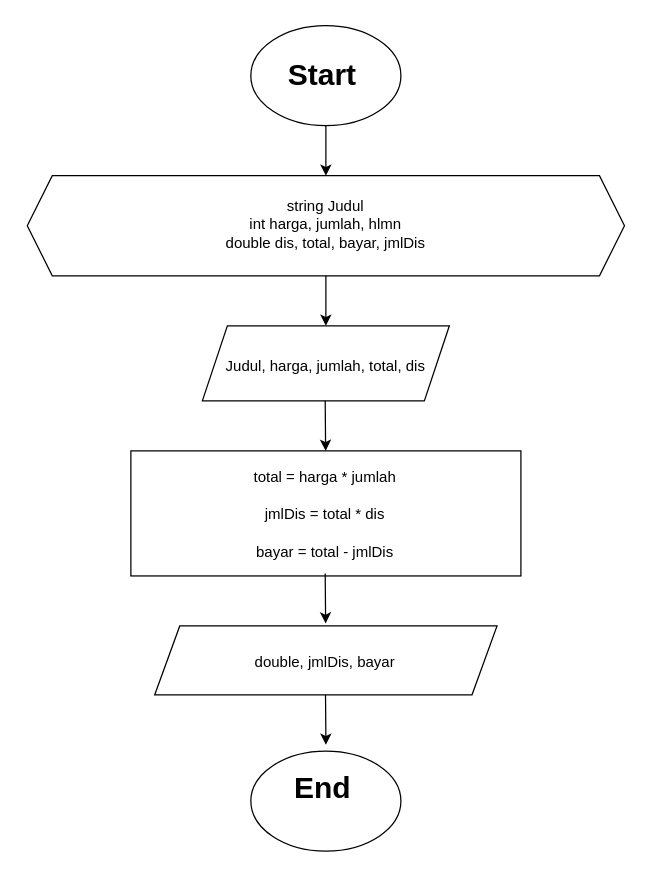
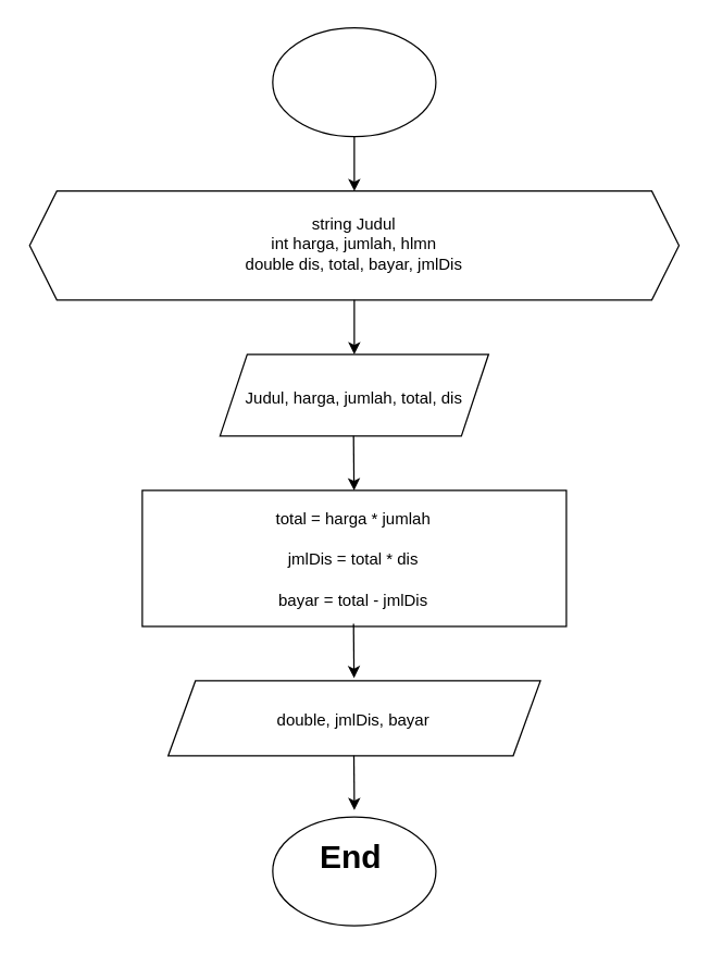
  <mxCell id="0" />
  <mxCell id="1" parent="0" />
  <mxCell id="2" value="" style="shape=parallelogram;perimeter=parallelogramPerimeter;whiteSpace=wrap;html=1;fixedSize=1;" vertex="1" parent="1"><mxGeometry x="123.17" y="500" width="273.68" height="55" as="geometry" /></mxCell>
  <mxCell id="3" value="" style="shape=hexagon;perimeter=hexagonPerimeter2;whiteSpace=wrap;html=1;fixedSize=1;" vertex="1" parent="1"><mxGeometry x="21.25" y="140" width="477.5" height="80" as="geometry" /></mxCell>
  <mxCell id="4" value="" style="ellipse;whiteSpace=wrap;html=1;strokeColor=#000000;" vertex="1" parent="1"><mxGeometry x="200" y="20" width="120" height="80" as="geometry" /></mxCell>
- <mxCell id="5" value="&lt;h1&gt;Start&lt;/h1&gt;" style="text;html=1;strokeColor=none;fillColor=none;spacing=5;spacingTop=-20;whiteSpace=wrap;overflow=hidden;rounded=0;" vertex="1" parent="1"><mxGeometry x="225" y="40" width="70" height="30" as="geometry" /></mxCell>
  <mxCell id="6" value="" style="endArrow=classic;html=1;rounded=0;exitX=0.5;exitY=1;exitDx=0;exitDy=0;" edge="1" parent="1" source="4"><mxGeometry width="50" height="50" relative="1" as="geometry"><mxPoint x="220" y="120" as="sourcePoint" /><mxPoint x="260" y="140" as="targetPoint" /></mxGeometry></mxCell>
  <mxCell id="7" value="" style="shape=parallelogram;perimeter=parallelogramPerimeter;whiteSpace=wrap;html=1;fixedSize=1;" vertex="1" parent="1"><mxGeometry x="161.24" y="260" width="197.5" height="60" as="geometry" /></mxCell>
  <mxCell id="8" value="string Judul&lt;br&gt;int harga, jumlah, hlmn&lt;br&gt;double dis, total, bayar, jmlDis&lt;p style=&quot;text-align:justify;line-height:150%&quot; class=&quot;MsoNormal&quot;&gt;&lt;/p&gt;" style="text;html=1;strokeColor=none;fillColor=none;align=center;verticalAlign=middle;whiteSpace=wrap;rounded=0;" vertex="1" parent="1"><mxGeometry x="20" y="140" width="480" height="90" as="geometry" /></mxCell>
  <mxCell id="9" value="" style="endArrow=classic;html=1;rounded=0;exitX=0.5;exitY=1;exitDx=0;exitDy=0;" edge="1" parent="1"><mxGeometry width="50" height="50" relative="1" as="geometry"><mxPoint x="260" y="220" as="sourcePoint" /><mxPoint x="260" y="260" as="targetPoint" /></mxGeometry></mxCell>
  <mxCell id="10" value="" style="rounded=0;whiteSpace=wrap;html=1;" vertex="1" parent="1"><mxGeometry x="104.09" y="360" width="311.85" height="100" as="geometry" /></mxCell>
  <mxCell id="11" value="Judul, harga, jumlah, total, dis" style="text;html=1;strokeColor=none;fillColor=none;align=center;verticalAlign=middle;whiteSpace=wrap;rounded=0;" vertex="1" parent="1"><mxGeometry x="178.93" y="260" width="162.12" height="65" as="geometry" /></mxCell>
  <mxCell id="12" value="&lt;p style=&quot;line-height: 150%;&quot; class=&quot;MsoNormal&quot;&gt;total = harga * jumlah&lt;/p&gt;&lt;p style=&quot;line-height: 150%;&quot; class=&quot;MsoNormal&quot;&gt;jmlDis = total * dis&lt;/p&gt;&lt;p style=&quot;line-height: 150%;&quot; class=&quot;MsoNormal&quot;&gt;bayar = total - jmlDis&lt;/p&gt;" style="text;html=1;strokeColor=none;fillColor=none;align=center;verticalAlign=middle;whiteSpace=wrap;rounded=0;" vertex="1" parent="1"><mxGeometry x="59.35" y="390" width="401.33" height="40" as="geometry" /></mxCell>
  <mxCell id="13" value="" style="ellipse;whiteSpace=wrap;html=1;strokeColor=#000000;" vertex="1" parent="1"><mxGeometry x="200.01" y="600" width="120" height="80" as="geometry" /></mxCell>
  <mxCell id="14" value="&lt;h1&gt;End&lt;/h1&gt;" style="text;html=1;strokeColor=none;fillColor=none;spacing=5;spacingTop=-20;whiteSpace=wrap;overflow=hidden;rounded=0;" vertex="1" parent="1"><mxGeometry x="230.01" y="610" width="60" height="30" as="geometry" /></mxCell>
  <mxCell id="15" value="" style="endArrow=classic;html=1;rounded=0;" edge="1" parent="1"><mxGeometry width="50" height="50" relative="1" as="geometry"><mxPoint x="259.46" y="320" as="sourcePoint" /><mxPoint x="259.8" y="360" as="targetPoint" /></mxGeometry></mxCell>
  <mxCell id="16" value="" style="endArrow=classic;html=1;rounded=0;" edge="1" parent="1"><mxGeometry width="50" height="50" relative="1" as="geometry"><mxPoint x="259.46" y="458" as="sourcePoint" /><mxPoint x="259.8" y="498" as="targetPoint" /></mxGeometry></mxCell>
  <mxCell id="17" value="" style="endArrow=classic;html=1;rounded=0;" edge="1" parent="1"><mxGeometry width="50" height="50" relative="1" as="geometry"><mxPoint x="259.71" y="555" as="sourcePoint" /><mxPoint x="260.05" y="595" as="targetPoint" /></mxGeometry></mxCell>
  <mxCell id="18" value="&lt;p style=&quot;line-height: 150%;&quot; class=&quot;MsoNormal&quot;&gt;&lt;font style=&quot;font-size: 12px;&quot;&gt;double, jmlDis, bayar&lt;/font&gt;&lt;br&gt;&lt;/p&gt;" style="text;html=1;strokeColor=none;fillColor=none;align=center;verticalAlign=middle;whiteSpace=wrap;rounded=0;" vertex="1" parent="1"><mxGeometry x="59.35" y="507.5" width="401.33" height="40" as="geometry" /></mxCell>
